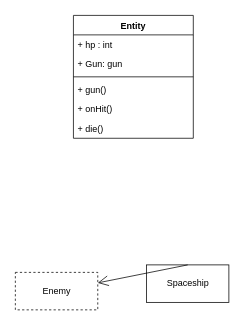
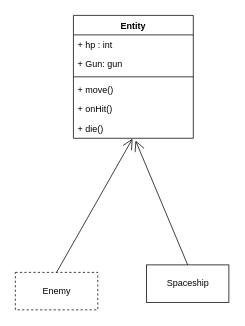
  <mxCell id="0" />
  <mxCell id="1" parent="0" />
  <mxCell id="2" value="Entity" style="swimlane;fontStyle=1;align=center;verticalAlign=top;childLayout=stackLayout;horizontal=1;startSize=26;horizontalStack=0;resizeParent=1;resizeParentMax=0;resizeLast=0;collapsible=1;marginBottom=0;" vertex="1" parent="1"><mxGeometry x="97.5" y="20" width="160" height="164" as="geometry" /></mxCell>
  <mxCell id="3" value="+ hp : int" style="text;strokeColor=none;fillColor=none;align=left;verticalAlign=top;spacingLeft=4;spacingRight=4;overflow=hidden;rotatable=0;points=[[0,0.5],[1,0.5]];portConstraint=eastwest;" vertex="1" parent="2"><mxGeometry y="26" width="160" height="26" as="geometry" /></mxCell>
  <mxCell id="4" value="+ Gun: gun" style="text;strokeColor=none;fillColor=none;align=left;verticalAlign=top;spacingLeft=4;spacingRight=4;overflow=hidden;rotatable=0;points=[[0,0.5],[1,0.5]];portConstraint=eastwest;" vertex="1" parent="2"><mxGeometry y="52" width="160" height="26" as="geometry" /></mxCell>
  <mxCell id="5" value="" style="line;strokeWidth=1;fillColor=none;align=left;verticalAlign=middle;spacingTop=-1;spacingLeft=3;spacingRight=3;rotatable=0;labelPosition=right;points=[];portConstraint=eastwest;strokeColor=inherit;" vertex="1" parent="2"><mxGeometry y="78" width="160" height="8" as="geometry" /></mxCell>
- <mxCell id="6" value="+ gun()" style="text;strokeColor=none;fillColor=none;align=left;verticalAlign=top;spacingLeft=4;spacingRight=4;overflow=hidden;rotatable=0;points=[[0,0.5],[1,0.5]];portConstraint=eastwest;" vertex="1" parent="2"><mxGeometry y="86" width="160" height="26" as="geometry" /></mxCell>
+ <mxCell id="6" value="+ move()" style="text;strokeColor=none;fillColor=none;align=left;verticalAlign=top;spacingLeft=4;spacingRight=4;overflow=hidden;rotatable=0;points=[[0,0.5],[1,0.5]];portConstraint=eastwest;" vertex="1" parent="2"><mxGeometry y="86" width="160" height="26" as="geometry" /></mxCell>
  <mxCell id="7" value="+ onHit()" style="text;strokeColor=none;fillColor=none;align=left;verticalAlign=top;spacingLeft=4;spacingRight=4;overflow=hidden;rotatable=0;points=[[0,0.5],[1,0.5]];portConstraint=eastwest;" vertex="1" parent="2"><mxGeometry y="112" width="160" height="26" as="geometry" /></mxCell>
  <mxCell id="8" value="+ die()" style="text;strokeColor=none;fillColor=none;align=left;verticalAlign=top;spacingLeft=4;spacingRight=4;overflow=hidden;rotatable=0;points=[[0,0.5],[1,0.5]];portConstraint=eastwest;" vertex="1" parent="2"><mxGeometry y="138" width="160" height="26" as="geometry" /></mxCell>
  <mxCell id="9" value="Enemy" style="html=1;dashed=1;" vertex="1" parent="1"><mxGeometry x="20" y="363" width="110" height="50" as="geometry" /></mxCell>
  <mxCell id="10" value="Spaceship" style="html=1;" vertex="1" parent="1"><mxGeometry x="195" y="353" width="110" height="50" as="geometry" /></mxCell>
- <mxCell id="12" value="" style="endArrow=open;endFill=1;endSize=12;html=1;rounded=0;exitX=0.5;exitY=0;exitDx=0;exitDy=0;" edge="1" parent="1" source="10" target="9"><mxGeometry width="160" relative="1" as="geometry"><mxPoint x="370" y="260" as="sourcePoint" /><mxPoint x="530" y="260" as="targetPoint" /></mxGeometry></mxCell>
+ <mxCell id="11" value="" style="endArrow=open;endFill=1;endSize=12;html=1;rounded=0;exitX=0.5;exitY=0;exitDx=0;exitDy=0;entryX=0.493;entryY=1.023;entryDx=0;entryDy=0;entryPerimeter=0;" edge="1" parent="1" source="9" target="8"><mxGeometry width="160" relative="1" as="geometry"><mxPoint x="-50" y="270" as="sourcePoint" /><mxPoint x="110" y="270" as="targetPoint" /></mxGeometry></mxCell>
+ <mxCell id="12" value="" style="endArrow=open;endFill=1;endSize=12;html=1;rounded=0;exitX=0.5;exitY=0;exitDx=0;exitDy=0;entryX=0.518;entryY=1.115;entryDx=0;entryDy=0;entryPerimeter=0;" edge="1" parent="1" source="10" target="8"><mxGeometry width="160" relative="1" as="geometry"><mxPoint x="370" y="260" as="sourcePoint" /><mxPoint x="530" y="260" as="targetPoint" /></mxGeometry></mxCell>
